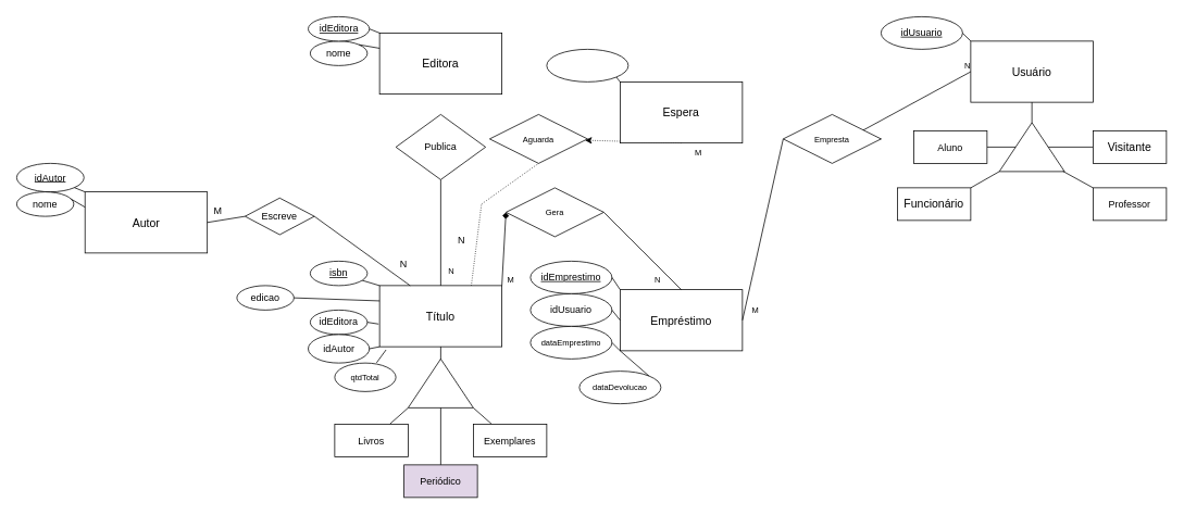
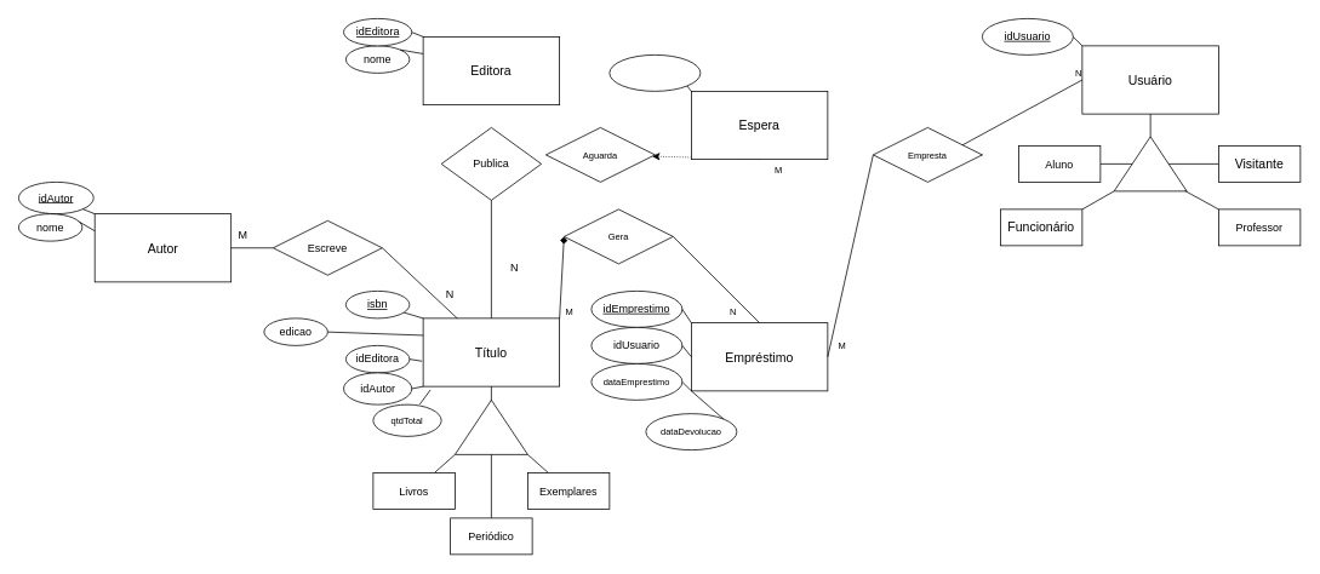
  <mxCell id="0" />
  <mxCell id="1" parent="0" />
  <mxCell id="2" value="&lt;span style=&quot;font-size: 14px;&quot;&gt;Título&lt;/span&gt;" style="whiteSpace=wrap;html=1;align=center;" parent="1" vertex="1"><mxGeometry x="465" y="350" width="150" height="75" as="geometry" /></mxCell>
  <mxCell id="3" value="" style="endArrow=none;html=1;rounded=0;fontSize=14;entryX=0.5;entryY=1;entryDx=0;entryDy=0;" edge="1" parent="1" target="2"><mxGeometry width="50" height="50" relative="1" as="geometry"><mxPoint x="540" y="450" as="sourcePoint" /><mxPoint x="550" y="315" as="targetPoint" /></mxGeometry></mxCell>
  <mxCell id="4" value="" style="triangle;whiteSpace=wrap;html=1;fontSize=14;direction=north;" vertex="1" parent="1"><mxGeometry x="500" y="440" width="80" height="60" as="geometry" /></mxCell>
  <mxCell id="5" value="" style="endArrow=none;html=1;rounded=0;fontSize=14;fontStyle=1;exitX=0.75;exitY=0;exitDx=0;exitDy=0;" edge="1" parent="1" source="8"><mxGeometry width="50" height="50" relative="1" as="geometry"><mxPoint x="450" y="550" as="sourcePoint" /><mxPoint x="500" y="500" as="targetPoint" /></mxGeometry></mxCell>
  <mxCell id="6" value="" style="endArrow=none;html=1;rounded=0;fontSize=14;fontStyle=1;exitX=0.5;exitY=0;exitDx=0;exitDy=0;" edge="1" parent="1" source="9"><mxGeometry width="50" height="50" relative="1" as="geometry"><mxPoint x="540" y="570" as="sourcePoint" /><mxPoint x="540" y="500" as="targetPoint" /></mxGeometry></mxCell>
  <mxCell id="7" value="" style="endArrow=none;html=1;rounded=0;fontSize=14;fontStyle=1;exitX=0.25;exitY=0;exitDx=0;exitDy=0;" edge="1" parent="1" source="10"><mxGeometry width="50" height="50" relative="1" as="geometry"><mxPoint x="602.5" y="520" as="sourcePoint" /><mxPoint x="580" y="500" as="targetPoint" /></mxGeometry></mxCell>
  <mxCell id="8" value="&lt;font style=&quot;font-size: 12px;&quot;&gt;Livros&lt;/font&gt;" style="rounded=0;whiteSpace=wrap;html=1;fontSize=14;" vertex="1" parent="1"><mxGeometry x="410" y="520" width="90" height="40" as="geometry" /></mxCell>
- <mxCell id="9" value="&lt;font style=&quot;font-size: 12px;&quot;&gt;Periódico&lt;/font&gt;" style="rounded=0;whiteSpace=wrap;html=1;fontSize=14;fillColor=#e1d5e7;" vertex="1" parent="1"><mxGeometry x="495" y="570" width="90" height="40" as="geometry" /></mxCell>
+ <mxCell id="9" value="&lt;font style=&quot;font-size: 12px;&quot;&gt;Periódico&lt;/font&gt;" style="rounded=0;whiteSpace=wrap;html=1;fontSize=14;" vertex="1" parent="1"><mxGeometry x="495" y="570" width="90" height="40" as="geometry" /></mxCell>
  <mxCell id="10" value="&lt;font style=&quot;font-size: 12px;&quot;&gt;Exemplares&lt;/font&gt;" style="rounded=0;whiteSpace=wrap;html=1;fontSize=14;" vertex="1" parent="1"><mxGeometry x="580" y="520" width="90" height="40" as="geometry" /></mxCell>
  <mxCell id="11" value="&lt;font style=&quot;font-size: 14px;&quot;&gt;Usuário&lt;/font&gt;" style="whiteSpace=wrap;html=1;align=center;" vertex="1" parent="1"><mxGeometry x="1190" y="50" width="150" height="75" as="geometry" /></mxCell>
  <mxCell id="12" value="" style="endArrow=none;html=1;rounded=0;fontSize=14;entryX=0.5;entryY=1;entryDx=0;entryDy=0;exitX=1;exitY=0.5;exitDx=0;exitDy=0;" edge="1" parent="1" target="11" source="13"><mxGeometry width="50" height="50" relative="1" as="geometry"><mxPoint x="1255" y="150" as="sourcePoint" /><mxPoint x="1265" y="15" as="targetPoint" /></mxGeometry></mxCell>
  <mxCell id="13" value="" style="triangle;whiteSpace=wrap;html=1;fontSize=14;direction=north;" vertex="1" parent="1"><mxGeometry x="1225" y="150" width="80" height="60" as="geometry" /></mxCell>
  <mxCell id="14" value="" style="endArrow=none;html=1;rounded=0;fontSize=14;fontStyle=1;exitX=1;exitY=0.5;exitDx=0;exitDy=0;entryX=0.5;entryY=0;entryDx=0;entryDy=0;" edge="1" parent="1" source="17" target="13"><mxGeometry width="50" height="50" relative="1" as="geometry"><mxPoint x="1165" y="250" as="sourcePoint" /><mxPoint x="1215" y="200" as="targetPoint" /></mxGeometry></mxCell>
  <mxCell id="15" value="" style="endArrow=none;html=1;rounded=0;fontSize=14;fontStyle=1;exitX=0;exitY=0;exitDx=0;exitDy=0;entryX=0.006;entryY=0.975;entryDx=0;entryDy=0;entryPerimeter=0;" edge="1" parent="1" source="18" target="13"><mxGeometry width="50" height="50" relative="1" as="geometry"><mxPoint x="1255" y="270" as="sourcePoint" /><mxPoint x="1255" y="200" as="targetPoint" /></mxGeometry></mxCell>
  <mxCell id="16" value="" style="endArrow=none;html=1;rounded=0;fontSize=14;fontStyle=1;exitX=1;exitY=0;exitDx=0;exitDy=0;" edge="1" parent="1" source="19"><mxGeometry width="50" height="50" relative="1" as="geometry"><mxPoint x="1345" y="250" as="sourcePoint" /><mxPoint x="1225" y="210" as="targetPoint" /></mxGeometry></mxCell>
  <mxCell id="17" value="&lt;span style=&quot;font-size: 12px;&quot;&gt;Aluno&lt;/span&gt;" style="rounded=0;whiteSpace=wrap;html=1;fontSize=14;" vertex="1" parent="1"><mxGeometry x="1120" y="160" width="90" height="40" as="geometry" /></mxCell>
  <mxCell id="18" value="&lt;font style=&quot;font-size: 12px;&quot;&gt;Professor&lt;/font&gt;" style="rounded=0;whiteSpace=wrap;html=1;fontSize=14;" vertex="1" parent="1"><mxGeometry x="1340" y="230" width="90" height="40" as="geometry" /></mxCell>
  <mxCell id="19" value="Funcionário" style="rounded=0;whiteSpace=wrap;html=1;fontSize=14;" vertex="1" parent="1"><mxGeometry x="1100" y="230" width="90" height="40" as="geometry" /></mxCell>
  <mxCell id="20" value="" style="endArrow=none;html=1;rounded=0;fontSize=12;exitX=0.5;exitY=1;exitDx=0;exitDy=0;entryX=0;entryY=0.5;entryDx=0;entryDy=0;" edge="1" parent="1" source="13" target="21"><mxGeometry width="50" height="50" relative="1" as="geometry"><mxPoint x="1305" y="190" as="sourcePoint" /><mxPoint x="1335" y="230" as="targetPoint" /></mxGeometry></mxCell>
  <mxCell id="21" value="Visitante" style="rounded=0;whiteSpace=wrap;html=1;fontSize=14;" vertex="1" parent="1"><mxGeometry x="1340" y="160" width="90" height="40" as="geometry" /></mxCell>
  <mxCell id="22" value="" style="endArrow=none;html=1;rounded=0;fontSize=12;entryX=0;entryY=0;entryDx=0;entryDy=0;" edge="1" parent="1" source="23" target="2"><mxGeometry width="50" height="50" relative="1" as="geometry"><mxPoint x="430" y="325" as="sourcePoint" /><mxPoint x="465" y="350" as="targetPoint" /></mxGeometry></mxCell>
  <mxCell id="23" value="isbn" style="ellipse;whiteSpace=wrap;html=1;align=center;fontStyle=4;fontSize=12;" vertex="1" parent="1"><mxGeometry x="380" y="320" width="70" height="30" as="geometry" /></mxCell>
  <mxCell id="24" value="edicao" style="ellipse;whiteSpace=wrap;html=1;align=center;fontSize=12;" vertex="1" parent="1"><mxGeometry x="290" y="350" width="70" height="30" as="geometry" /></mxCell>
  <mxCell id="25" value="" style="endArrow=none;html=1;rounded=0;fontSize=12;exitX=1;exitY=0.5;exitDx=0;exitDy=0;entryX=0;entryY=0.25;entryDx=0;entryDy=0;" edge="1" parent="1" source="24" target="2"><mxGeometry width="50" height="50" relative="1" as="geometry"><mxPoint x="430" y="460" as="sourcePoint" /><mxPoint x="480" y="410" as="targetPoint" /></mxGeometry></mxCell>
  <mxCell id="26" value="idEditora" style="ellipse;whiteSpace=wrap;html=1;align=center;fontSize=12;" vertex="1" parent="1"><mxGeometry x="380" y="380" width="70" height="30" as="geometry" /></mxCell>
  <mxCell id="27" value="" style="endArrow=none;html=1;rounded=0;fontSize=12;exitX=1;exitY=0.5;exitDx=0;exitDy=0;entryX=-0.008;entryY=0.629;entryDx=0;entryDy=0;entryPerimeter=0;" edge="1" parent="1" source="26" target="2"><mxGeometry width="50" height="50" relative="1" as="geometry"><mxPoint x="430" y="460" as="sourcePoint" /><mxPoint x="460" y="410" as="targetPoint" /></mxGeometry></mxCell>
  <mxCell id="28" value="&lt;span style=&quot;font-size: 14px;&quot;&gt;Editora&lt;/span&gt;" style="whiteSpace=wrap;html=1;align=center;" vertex="1" parent="1"><mxGeometry x="465" y="40" width="150" height="75" as="geometry" /></mxCell>
  <mxCell id="29" value="Publica" style="rhombus;whiteSpace=wrap;html=1;fontSize=12;" vertex="1" parent="1"><mxGeometry x="485" y="140" width="110" height="80" as="geometry" /></mxCell>
  <mxCell id="30" value="" style="endArrow=none;html=1;rounded=0;fontSize=12;exitX=1;exitY=0.5;exitDx=0;exitDy=0;" edge="1" parent="1" source="38"><mxGeometry width="50" height="50" relative="1" as="geometry"><mxPoint x="450" y="30" as="sourcePoint" /><mxPoint x="465" y="40" as="targetPoint" /></mxGeometry></mxCell>
  <mxCell id="31" value="nome" style="ellipse;whiteSpace=wrap;html=1;align=center;fontSize=12;" vertex="1" parent="1"><mxGeometry x="380" y="50" width="70" height="30" as="geometry" /></mxCell>
  <mxCell id="32" value="" style="endArrow=none;html=1;rounded=0;fontSize=12;exitX=0;exitY=0.25;exitDx=0;exitDy=0;entryX=1;entryY=0;entryDx=0;entryDy=0;" edge="1" parent="1" source="28" target="31"><mxGeometry width="50" height="50" relative="1" as="geometry"><mxPoint x="510" y="30" as="sourcePoint" /><mxPoint x="560" y="-20" as="targetPoint" /></mxGeometry></mxCell>
  <mxCell id="33" value="" style="endArrow=none;html=1;rounded=0;fontSize=12;exitX=1;exitY=0;exitDx=0;exitDy=0;" edge="1" parent="1" source="39"><mxGeometry width="50" height="50" relative="1" as="geometry"><mxPoint x="1175" y="45" as="sourcePoint" /><mxPoint x="1190" y="50" as="targetPoint" /></mxGeometry></mxCell>
  <mxCell id="34" value="&lt;font style=&quot;font-size: 12px;&quot;&gt;idAutor&lt;/font&gt;" style="ellipse;whiteSpace=wrap;html=1;align=center;fontSize=12;" vertex="1" parent="1"><mxGeometry x="377.5" y="410" width="75" height="35" as="geometry" /></mxCell>
  <mxCell id="35" value="" style="endArrow=none;html=1;rounded=0;fontSize=10;exitX=1;exitY=0.5;exitDx=0;exitDy=0;entryX=0;entryY=1;entryDx=0;entryDy=0;" edge="1" parent="1" source="34" target="2"><mxGeometry width="50" height="50" relative="1" as="geometry"><mxPoint x="450" y="430" as="sourcePoint" /><mxPoint x="500" y="380" as="targetPoint" /></mxGeometry></mxCell>
  <mxCell id="36" value="" style="endArrow=none;html=1;rounded=0;fontSize=10;exitX=0.684;exitY=-0.01;exitDx=0;exitDy=0;exitPerimeter=0;entryX=0.053;entryY=1.051;entryDx=0;entryDy=0;entryPerimeter=0;" edge="1" parent="1" source="37" target="2"><mxGeometry width="50" height="50" relative="1" as="geometry"><mxPoint x="449.749" y="454.393" as="sourcePoint" /><mxPoint x="490" y="420" as="targetPoint" /></mxGeometry></mxCell>
  <mxCell id="37" value="&lt;font style=&quot;font-size: 10px;&quot;&gt;qtdTotal&lt;/font&gt;" style="ellipse;whiteSpace=wrap;html=1;align=center;fontSize=12;" vertex="1" parent="1"><mxGeometry x="410" y="445" width="75" height="35" as="geometry" /></mxCell>
  <mxCell id="38" value="idEditora" style="ellipse;whiteSpace=wrap;html=1;align=center;fontStyle=4;fontSize=12;" vertex="1" parent="1"><mxGeometry x="377.5" y="20" width="75" height="30" as="geometry" /></mxCell>
  <mxCell id="39" value="idUsuario" style="ellipse;whiteSpace=wrap;html=1;align=center;fontStyle=4;fontSize=12;" vertex="1" parent="1"><mxGeometry x="1080" y="20" width="100" height="40" as="geometry" /></mxCell>
  <mxCell id="40" value="&lt;span style=&quot;font-size: 14px;&quot;&gt;Autor&lt;/span&gt;" style="whiteSpace=wrap;html=1;align=center;" vertex="1" parent="1"><mxGeometry x="103.75" y="235" width="150" height="75" as="geometry" /></mxCell>
  <mxCell id="41" value="" style="endArrow=none;html=1;rounded=0;fontSize=12;exitX=0.5;exitY=1;exitDx=0;exitDy=0;entryX=0.5;entryY=0;entryDx=0;entryDy=0;" edge="1" parent="1" source="29" target="2"><mxGeometry relative="1" as="geometry"><mxPoint x="430" y="400" as="sourcePoint" /><mxPoint x="590" y="400" as="targetPoint" /></mxGeometry></mxCell>
  <mxCell id="42" value="N" style="resizable=0;html=1;align=right;verticalAlign=bottom;fontSize=12;" connectable="0" vertex="1" parent="41"><mxGeometry x="1" relative="1" as="geometry"><mxPoint x="30" y="-47" as="offset" /></mxGeometry></mxCell>
  <mxCell id="43" value="idAutor" style="ellipse;whiteSpace=wrap;html=1;align=center;fontStyle=4;fontSize=12;" vertex="1" parent="1"><mxGeometry x="20" y="200" width="82.5" height="35" as="geometry" /></mxCell>
  <mxCell id="44" value="" style="endArrow=none;html=1;rounded=0;fontSize=12;exitX=1;exitY=1;exitDx=0;exitDy=0;entryX=0;entryY=0;entryDx=0;entryDy=0;" edge="1" parent="1" source="43" target="40"><mxGeometry relative="1" as="geometry"><mxPoint x="283.75" y="382.5" as="sourcePoint" /><mxPoint x="443.75" y="382.5" as="targetPoint" /></mxGeometry></mxCell>
  <mxCell id="45" value="nome" style="ellipse;whiteSpace=wrap;html=1;align=center;fontSize=12;" vertex="1" parent="1"><mxGeometry x="20" y="235" width="70" height="30" as="geometry" /></mxCell>
  <mxCell id="46" value="" style="endArrow=none;html=1;rounded=0;fontSize=12;exitX=0.954;exitY=0.294;exitDx=0;exitDy=0;exitPerimeter=0;entryX=0;entryY=0.25;entryDx=0;entryDy=0;" edge="1" parent="1" source="45" target="40"><mxGeometry relative="1" as="geometry"><mxPoint x="253.75" y="382.5" as="sourcePoint" /><mxPoint x="413.75" y="382.5" as="targetPoint" /></mxGeometry></mxCell>
  <mxCell id="47" value="&lt;span style=&quot;font-size: 14px;&quot;&gt;Empréstimo&lt;/span&gt;" style="whiteSpace=wrap;html=1;align=center;" vertex="1" parent="1"><mxGeometry x="760" y="355" width="150" height="75" as="geometry" /></mxCell>
  <mxCell id="48" value="" style="endArrow=none;html=1;rounded=0;fontSize=12;exitX=1;exitY=0.5;exitDx=0;exitDy=0;entryX=0.25;entryY=0;entryDx=0;entryDy=0;startArrow=none;" edge="1" parent="1" source="52" target="2"><mxGeometry relative="1" as="geometry"><mxPoint x="320" y="260" as="sourcePoint" /><mxPoint x="480" y="260" as="targetPoint" /><Array as="points" /></mxGeometry></mxCell>
  <mxCell id="49" value="N" style="resizable=0;html=1;align=right;verticalAlign=bottom;fontSize=12;" connectable="0" vertex="1" parent="48"><mxGeometry x="1" relative="1" as="geometry"><mxPoint x="-3" y="-18" as="offset" /></mxGeometry></mxCell>
  <mxCell id="50" value="" style="endArrow=none;html=1;rounded=0;fontSize=12;exitX=1;exitY=0.5;exitDx=0;exitDy=0;entryX=0;entryY=0.5;entryDx=0;entryDy=0;" edge="1" parent="1" source="40" target="52"><mxGeometry relative="1" as="geometry"><mxPoint x="310" y="290" as="sourcePoint" /><mxPoint x="502.5" y="350" as="targetPoint" /><Array as="points" /></mxGeometry></mxCell>
  <mxCell id="51" value="M" style="resizable=0;html=1;align=left;verticalAlign=bottom;fontSize=12;" connectable="0" vertex="1" parent="50"><mxGeometry x="-1" relative="1" as="geometry"><mxPoint x="6" y="-7" as="offset" /></mxGeometry></mxCell>
- <mxCell id="52" value="Escreve" style="shape=rhombus;perimeter=rhombusPerimeter;whiteSpace=wrap;html=1;align=center;fontSize=12;" vertex="1" parent="1"><mxGeometry x="300" y="242.5" width="85" height="45" as="geometry" /></mxCell>
+ <mxCell id="52" value="Escreve" style="shape=rhombus;perimeter=rhombusPerimeter;whiteSpace=wrap;html=1;align=center;fontSize=12;" vertex="1" parent="1"><mxGeometry x="300" y="242.5" width="120" height="60" as="geometry" /></mxCell>
  <mxCell id="53" value="idEmprestimo" style="ellipse;whiteSpace=wrap;html=1;align=center;fontStyle=4;fontSize=12;" vertex="1" parent="1"><mxGeometry x="650" y="320" width="100" height="40" as="geometry" /></mxCell>
  <mxCell id="54" value="" style="endArrow=none;html=1;rounded=0;fontSize=12;exitX=1;exitY=0.5;exitDx=0;exitDy=0;entryX=0;entryY=0;entryDx=0;entryDy=0;" edge="1" parent="1" source="53" target="47"><mxGeometry relative="1" as="geometry"><mxPoint x="680" y="385" as="sourcePoint" /><mxPoint x="840" y="385" as="targetPoint" /></mxGeometry></mxCell>
  <mxCell id="55" value="idUsuario" style="ellipse;whiteSpace=wrap;html=1;align=center;fontSize=12;" vertex="1" parent="1"><mxGeometry x="650" y="360" width="100" height="40" as="geometry" /></mxCell>
  <mxCell id="56" value="" style="endArrow=none;html=1;rounded=0;fontSize=12;exitX=0;exitY=0.5;exitDx=0;exitDy=0;entryX=1;entryY=0.5;entryDx=0;entryDy=0;" edge="1" parent="1" source="47" target="55"><mxGeometry width="50" height="50" relative="1" as="geometry"><mxPoint x="600" y="385" as="sourcePoint" /><mxPoint x="650" y="335" as="targetPoint" /></mxGeometry></mxCell>
  <mxCell id="57" value="&lt;font style=&quot;font-size: 10px;&quot;&gt;dataEmprestimo&lt;/font&gt;" style="ellipse;whiteSpace=wrap;html=1;align=center;fontSize=12;" vertex="1" parent="1"><mxGeometry x="650" y="400" width="100" height="40" as="geometry" /></mxCell>
  <mxCell id="58" value="" style="endArrow=none;html=1;rounded=0;fontSize=10;exitX=1;exitY=0.5;exitDx=0;exitDy=0;entryX=0;entryY=1;entryDx=0;entryDy=0;" edge="1" parent="1" source="57" target="47"><mxGeometry relative="1" as="geometry"><mxPoint x="670" y="365" as="sourcePoint" /><mxPoint x="830" y="365" as="targetPoint" /></mxGeometry></mxCell>
  <mxCell id="59" value="dataDevolucao" style="ellipse;whiteSpace=wrap;html=1;align=center;fontSize=10;" vertex="1" parent="1"><mxGeometry x="710" y="455" width="100" height="40" as="geometry" /></mxCell>
  <mxCell id="60" value="" style="endArrow=none;html=1;rounded=0;fontSize=10;exitX=1;exitY=0;exitDx=0;exitDy=0;entryX=0;entryY=1;entryDx=0;entryDy=0;" edge="1" parent="1" source="59" target="47"><mxGeometry relative="1" as="geometry"><mxPoint x="670" y="365" as="sourcePoint" /><mxPoint x="830" y="365" as="targetPoint" /></mxGeometry></mxCell>
  <mxCell id="61" value="" style="endArrow=none;html=1;rounded=0;fontSize=10;exitX=1;exitY=0.5;exitDx=0;exitDy=0;entryX=0.5;entryY=0;entryDx=0;entryDy=0;startArrow=none;" edge="1" parent="1" source="65" target="47"><mxGeometry relative="1" as="geometry"><mxPoint x="610" y="290" as="sourcePoint" /><mxPoint x="770" y="290" as="targetPoint" /><Array as="points" /></mxGeometry></mxCell>
  <mxCell id="62" value="N" style="resizable=0;html=1;align=right;verticalAlign=bottom;fontSize=10;" connectable="0" vertex="1" parent="61"><mxGeometry x="1" relative="1" as="geometry"><mxPoint x="-25" y="-5" as="offset" /></mxGeometry></mxCell>
  <mxCell id="63" value="" style="endArrow=diamond;html=1;rounded=0;fontSize=10;exitX=1;exitY=0;exitDx=0;exitDy=0;entryX=0;entryY=0.5;entryDx=0;entryDy=0;" edge="1" parent="1" source="2" target="65"><mxGeometry relative="1" as="geometry"><mxPoint x="615" y="350" as="sourcePoint" /><mxPoint x="855" y="350" as="targetPoint" /><Array as="points" /></mxGeometry></mxCell>
  <mxCell id="64" value="M" style="resizable=0;html=1;align=left;verticalAlign=bottom;fontSize=10;" connectable="0" vertex="1" parent="63"><mxGeometry x="-1" relative="1" as="geometry"><mxPoint x="5" as="offset" /></mxGeometry></mxCell>
  <mxCell id="65" value="Gera" style="shape=rhombus;perimeter=rhombusPerimeter;whiteSpace=wrap;html=1;align=center;fontSize=10;" vertex="1" parent="1"><mxGeometry x="620" y="230" width="120" height="60" as="geometry" /></mxCell>
- <mxCell id="66" value="" style="endArrow=none;html=1;rounded=0;dashed=1;dashPattern=1 2;fontSize=10;exitX=0.5;exitY=1;exitDx=0;exitDy=0;startArrow=none;entryX=0.75;entryY=0;entryDx=0;entryDy=0;" edge="1" parent="1" source="70" target="2"><mxGeometry relative="1" as="geometry"><mxPoint x="750" y="360" as="sourcePoint" /><mxPoint x="910" y="360" as="targetPoint" /><Array as="points"><mxPoint x="590" y="250" /></Array></mxGeometry></mxCell>
- <mxCell id="67" value="N" style="resizable=0;html=1;align=right;verticalAlign=bottom;fontSize=10;" connectable="0" vertex="1" parent="66"><mxGeometry x="1" relative="1" as="geometry"><mxPoint x="-20" y="-10" as="offset" /></mxGeometry></mxCell>
  <mxCell id="68" value="" style="endArrow=classic;html=1;rounded=0;dashed=1;dashPattern=1 2;fontSize=10;exitX=0.5;exitY=1;exitDx=0;exitDy=0;" edge="1" parent="1" source="73" target="70"><mxGeometry relative="1" as="geometry"><mxPoint x="835" y="180" as="sourcePoint" /><mxPoint x="910" y="360" as="targetPoint" /></mxGeometry></mxCell>
  <mxCell id="69" value="M" style="resizable=0;html=1;align=left;verticalAlign=bottom;fontSize=10;" connectable="0" vertex="1" parent="68"><mxGeometry x="-1" relative="1" as="geometry"><mxPoint x="15" y="20" as="offset" /></mxGeometry></mxCell>
  <mxCell id="70" value="Aguarda" style="shape=rhombus;perimeter=rhombusPerimeter;whiteSpace=wrap;html=1;align=center;fontSize=10;" vertex="1" parent="1"><mxGeometry x="600" y="140" width="120" height="60" as="geometry" /></mxCell>
  <mxCell id="71" value="" style="endArrow=none;html=1;rounded=0;fontSize=10;exitX=1;exitY=1;exitDx=0;exitDy=0;entryX=0;entryY=0;entryDx=0;entryDy=0;" edge="1" parent="1" source="72" target="73"><mxGeometry relative="1" as="geometry"><mxPoint x="790" y="60" as="sourcePoint" /><mxPoint x="760" y="100" as="targetPoint" /></mxGeometry></mxCell>
  <mxCell id="72" value="" style="ellipse;whiteSpace=wrap;html=1;align=center;fontSize=12;" vertex="1" parent="1"><mxGeometry x="670" y="60" width="100" height="40" as="geometry" /></mxCell>
  <mxCell id="73" value="&lt;span style=&quot;font-size: 14px;&quot;&gt;Espera&lt;/span&gt;" style="whiteSpace=wrap;html=1;align=center;" vertex="1" parent="1"><mxGeometry x="760" y="100" width="150" height="75" as="geometry" /></mxCell>
  <mxCell id="74" value="" style="endArrow=none;html=1;rounded=0;fontSize=10;exitX=1;exitY=0.5;exitDx=0;exitDy=0;entryX=0;entryY=0.5;entryDx=0;entryDy=0;startArrow=none;" edge="1" parent="1" source="78" target="11"><mxGeometry relative="1" as="geometry"><mxPoint x="910" y="340" as="sourcePoint" /><mxPoint x="1070" y="340" as="targetPoint" /><Array as="points"><mxPoint x="1020" y="180" /></Array></mxGeometry></mxCell>
  <mxCell id="75" value="N" style="resizable=0;html=1;align=right;verticalAlign=bottom;fontSize=10;" connectable="0" vertex="1" parent="74"><mxGeometry x="1" relative="1" as="geometry" /></mxCell>
  <mxCell id="76" value="" style="endArrow=none;html=1;rounded=0;fontSize=10;exitX=1;exitY=0.5;exitDx=0;exitDy=0;entryX=0;entryY=0.5;entryDx=0;entryDy=0;" edge="1" parent="1" source="47" target="78"><mxGeometry relative="1" as="geometry"><mxPoint x="910" y="392.5" as="sourcePoint" /><mxPoint x="1190" y="87.5" as="targetPoint" /><Array as="points" /></mxGeometry></mxCell>
  <mxCell id="77" value="M" style="resizable=0;html=1;align=left;verticalAlign=bottom;fontSize=10;" connectable="0" vertex="1" parent="76"><mxGeometry x="-1" relative="1" as="geometry"><mxPoint x="10" y="-5" as="offset" /></mxGeometry></mxCell>
  <mxCell id="78" value="Empresta" style="shape=rhombus;perimeter=rhombusPerimeter;whiteSpace=wrap;html=1;align=center;fontSize=10;" vertex="1" parent="1"><mxGeometry x="960" y="140" width="120" height="60" as="geometry" /></mxCell>
